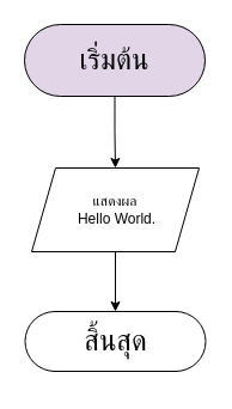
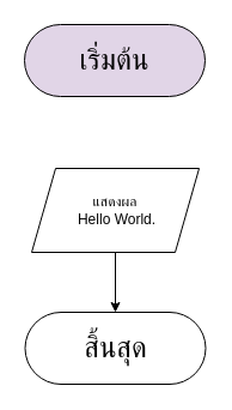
  <mxCell id="0" />
  <mxCell id="1" parent="0" />
- <mxCell id="2" value="" style="edgeStyle=orthogonalEdgeStyle;rounded=0;orthogonalLoop=1;jettySize=auto;html=1;" parent="1" source="3" target="5" edge="1"><mxGeometry relative="1" as="geometry" /></mxCell>
  <mxCell id="3" value="&lt;font style=&quot;font-size: 24px;&quot;&gt;เริ่มต้น&lt;/font&gt;" style="rounded=1;whiteSpace=wrap;html=1;arcSize=50;fillColor=#e1d5e7;" parent="1" vertex="1"><mxGeometry x="20" y="20" width="151" height="60" as="geometry" /></mxCell>
  <mxCell id="4" value="" style="edgeStyle=orthogonalEdgeStyle;rounded=0;orthogonalLoop=1;jettySize=auto;html=1;" parent="1" source="5" target="6" edge="1"><mxGeometry relative="1" as="geometry" /></mxCell>
  <mxCell id="5" value="แสดงผล&lt;div&gt;&lt;font style=&quot;&quot;&gt;&lt;span style=&quot;font-size: 11px;&quot;&gt;&amp;nbsp;&lt;/span&gt;&lt;font&gt;Hello World.&lt;/font&gt;&lt;/font&gt;&lt;/div&gt;" style="shape=parallelogram;perimeter=parallelogramPerimeter;whiteSpace=wrap;html=1;fixedSize=1;" parent="1" vertex="1"><mxGeometry x="26" y="140" width="140" height="70" as="geometry" /></mxCell>
- <mxCell id="6" value="&lt;font style=&quot;font-size: 24px;&quot;&gt;สิ้นสุด&lt;/font&gt;" style="rounded=1;whiteSpace=wrap;html=1;arcSize=50;" parent="1" vertex="1"><mxGeometry x="20.5" y="260" width="151" height="50" as="geometry" /></mxCell>
+ <mxCell id="6" value="&lt;font style=&quot;font-size: 24px;&quot;&gt;สิ้นสุด&lt;/font&gt;" style="rounded=1;whiteSpace=wrap;html=1;arcSize=50;" parent="1" vertex="1"><mxGeometry x="20.5" y="260" width="151" height="60" as="geometry" /></mxCell>
